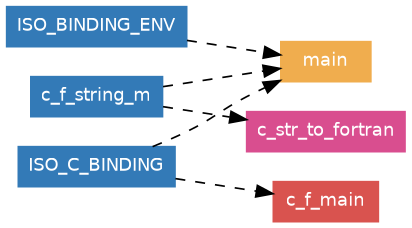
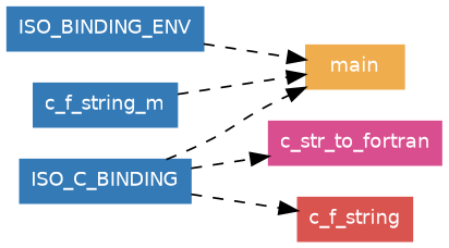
  digraph {
    concentrate=true
    rankdir=LR
    node [color="#337AB7" fontcolor=white fontname=Helvetica fontsize=10.5 margin=0.08 shape=box style=filled]
    edge [color="#000000" fontname=Helvetica fontsize=9.5 style=dashed]
    n1 [height=0.0 label=c_f_string_m]
    n2 [color="#f0ad4e" height=0.0 label=main]
    n3 [color="#d94e8f" height=0.0 label=c_str_to_fortran]
-   n4 [color="#d9534f" height=0.0 label=c_f_main]
+   n4 [color="#d9534f" height=0.0 label=c_f_string]
    n5 [height=0.0 label=ISO_C_BINDING]
    n6 [height=0.0 label=ISO_BINDING_ENV]
    n1 -> n2
    n5 -> n2
-   n1 -> n3
+   n5 -> n3
    n5 -> n4
    n6 -> n2
  }
